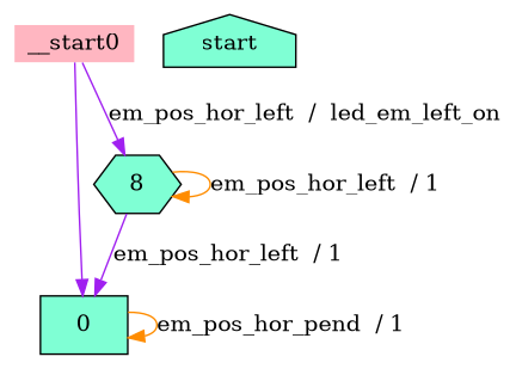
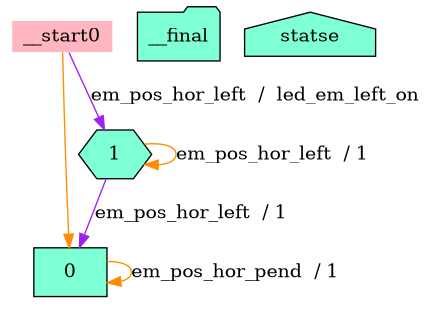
  digraph {
    node [fillcolor=aquamarine style=filled]
    edge [color=purple]
    n1 [label=0 shape=box]
-   n2 [label=8 shape=hexagon]
+   n2 [label=1 shape=hexagon]
    __start0 [fillcolor=lightpink height=0 shape=none width=0]
-   statse [shape=house label=start]
+   __final [shape=folder]
+   statse [shape=house]
    n1 -> n1 [color=darkorange label="em_pos_hor_pend  / 1"]
    n2 -> n1 [label="em_pos_hor_left  / 1"]
    n2 -> n2 [color=darkorange label="em_pos_hor_left  / 1"]
-   __start0 -> n1
+   __start0 -> n1 [color=darkorange]
    __start0 -> n2 [label="em_pos_hor_left  /  led_em_left_on"]
  }
